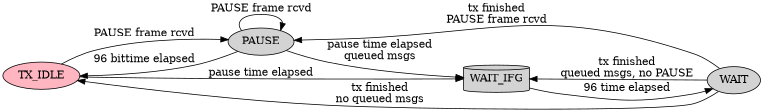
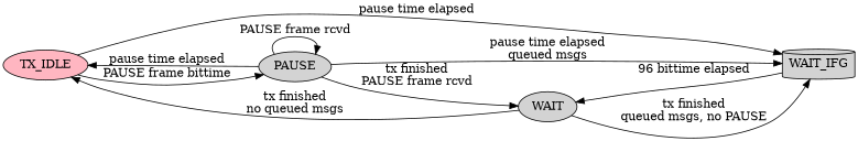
  digraph {
    fontsize=10
    rankdir=LR
    node [fillcolor=lightgrey shape=ellipse style=filled]
    TX_IDLE [fillcolor=lightpink]
    PAUSE
    WAIT_IFG [shape=cylinder]
    n4 [label=WAIT]
-   TX_IDLE -> PAUSE [label="PAUSE frame rcvd"]
+   TX_IDLE -> PAUSE [label="PAUSE frame bittime"]
    TX_IDLE -> WAIT_IFG [label="pause time elapsed"]
-   PAUSE -> TX_IDLE [label="96 bittime elapsed"]
+   PAUSE -> TX_IDLE [label="pause time elapsed"]
    PAUSE -> PAUSE [label="PAUSE frame rcvd"]
    PAUSE -> WAIT_IFG [label="pause time elapsed\nqueued msgs"]
-   WAIT_IFG -> n4 [label="96 time elapsed"]
+   WAIT_IFG -> n4 [label="96 bittime elapsed"]
    n4 -> TX_IDLE [label="tx finished\nno queued msgs"]
-   n4 -> PAUSE [label="tx finished\nPAUSE frame rcvd"]
+   PAUSE -> n4 [label="tx finished\nPAUSE frame rcvd"]
    n4 -> WAIT_IFG [label="tx finished\nqueued msgs, no PAUSE"]
  }
